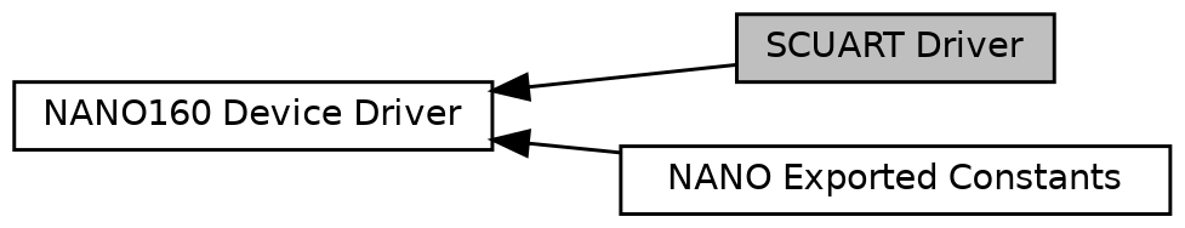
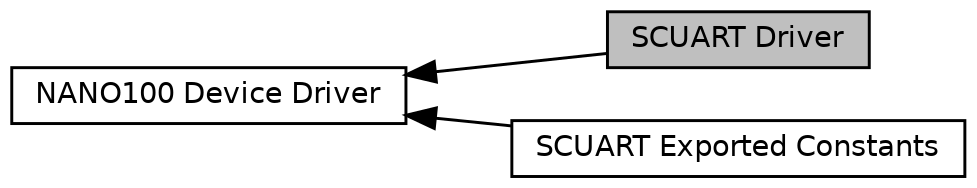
  digraph {
    rankdir=LR
    node [color=black fillcolor=white fontname=Helvetica fontsize=10 shape=box style=filled]
    edge [dir=back fontname=Helvetica fontsize=10 labelfontname=Helvetica labelfontsize=10 shape=plaintext style=solid]
-   n1 [height=0.2 label="NANO160 Device Driver" width=0.4]
+   n1 [height=0.2 label="NANO100 Device Driver" width=0.4]
    n2 [fillcolor=grey75 fontcolor=black height=0.2 label="SCUART Driver" width=0.4]
-   n3 [height=0.2 label="NANO Exported Constants" width=0.4]
+   n3 [height=0.2 label="SCUART Exported Constants" width=0.4]
    n1 -> n2
    n1 -> n3
  }
